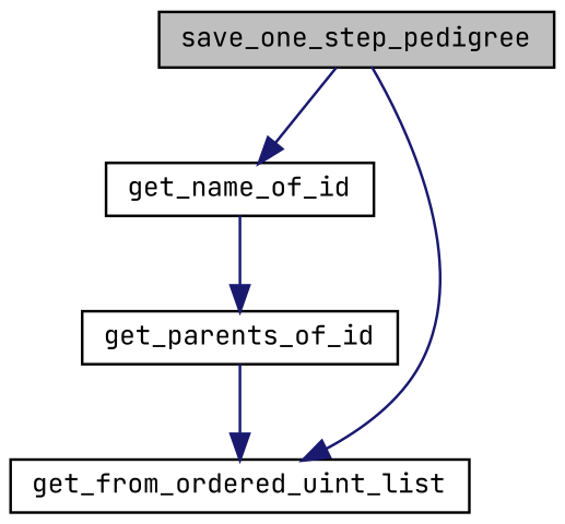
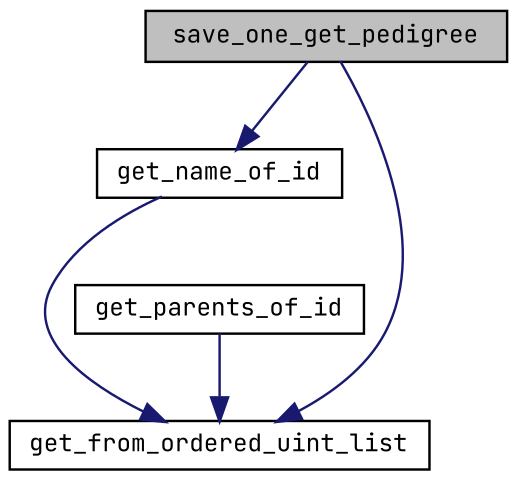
  digraph {
    fontname="JetBrains Mono"
    rankdir=TB
    node [color=black fillcolor=white fontname="JetBrains Mono" fontsize=10 shape=record style=filled]
    edge [color=midnightblue fontname="JetBrains Mono" fontsize=10 labelfontname=Helvetica labelfontsize=10 style=solid]
-   n1 [fillcolor=grey75 fontcolor=black height=0.2 label=save_one_step_pedigree width=0.4]
+   n1 [fillcolor=grey75 fontcolor=black height=0.2 label=save_one_get_pedigree width=0.4]
    n2 [height=0.2 label=get_name_of_id width=0.4]
    n3 [height=0.2 label=get_from_ordered_uint_list width=0.4]
    n4 [height=0.2 label=get_parents_of_id width=0.4]
    n1 -> n2
    n1 -> n3
-   n2 -> n4
+   n2 -> n3
    n4 -> n3
  }
